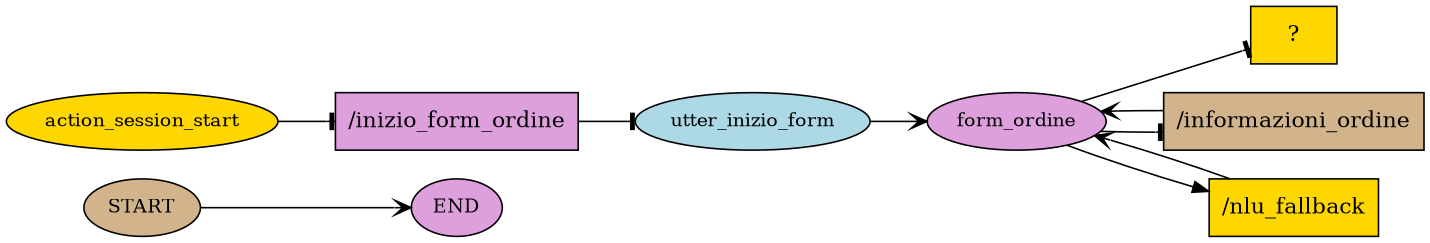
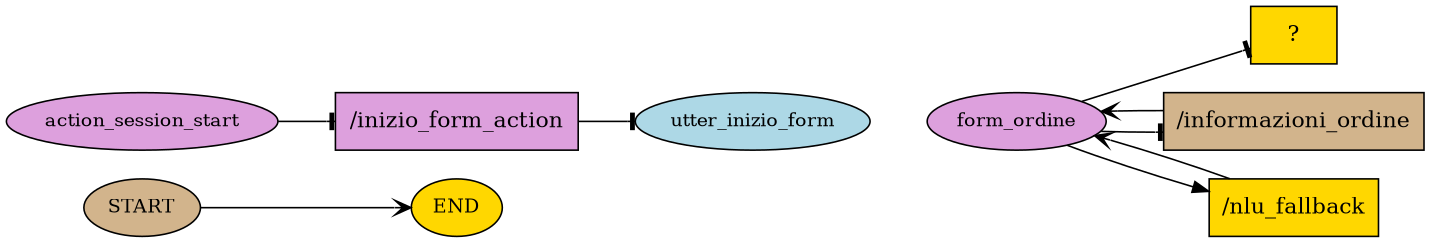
  digraph {
    rankdir=LR
    node [fillcolor=gold fontsize=12 style=filled]
    edge [arrowhead=vee]
    n1 [fillcolor=tan label=START]
-   n2 [fillcolor=plum label=END]
-   n3 [label=action_session_start]
-   n4 [fillcolor=plum label="/inizio_form_ordine" shape=rect fontsize=""]
+   n2 [label=END]
+   n3 [fillcolor=plum label=action_session_start]
+   n4 [fillcolor=plum label="/inizio_form_action" shape=rect fontsize=""]
    n5 [fillcolor=lightblue label=utter_inizio_form]
    n6 [fillcolor=plum label=form_ordine]
    n7 [label="  ?  " shape=rect fontsize=""]
    n8 [fillcolor=tan label="/informazioni_ordine" shape=rect fontsize=""]
    n9 [label="/nlu_fallback" shape=rect fontsize=""]
    n1 -> n2
    n3 -> n4 [arrowhead=tee]
    n4 -> n5 [arrowhead=tee]
-   n5 -> n6
    n6 -> n7 [arrowhead=tee]
    n6 -> n8 [arrowhead=tee]
    n6 -> n9 [arrowhead=normal]
    n8 -> n6
    n9 -> n6
  }
